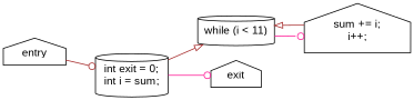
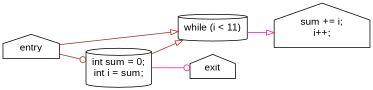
  digraph {
    fontname="Liberation Sans"
    rankdir=LR
    node [fontname="Liberation Sans" shape=house]
    edge [arrowhead=onormal color=brown fontname="Liberation Sans"]
    n1 [label=entry]
-   n2 [label="int exit = 0;\nint i = sum;" shape=cylinder]
+   n2 [label="int sum = 0;\nint i = sum;" shape=cylinder]
    n3 [label="while (i < 11)" shape=cylinder]
    n4 [label="sum += i;\ni++;"]
    n5 [label=exit]
    subgraph sub_1 {
      rank=same
      n1
    }
    subgraph sub_2 {
      rank=same
      n2
    }
    subgraph sub_3 {
      rank=same
      n3
    }
    subgraph sub_4 {
      rank=same
      n4
    }
    subgraph sub_5 {
      rank=same
      n5
    }
    n1 -> n2 [arrowhead=odot]
    n2 -> n3
    n2 -> n5 [arrowhead=odot color=deeppink]
-   n3 -> n4 [arrowhead=odot color=deeppink]
-   n4 -> n3
+   n3 -> n4 [color=deeppink]
+   n1 -> n3
  }
